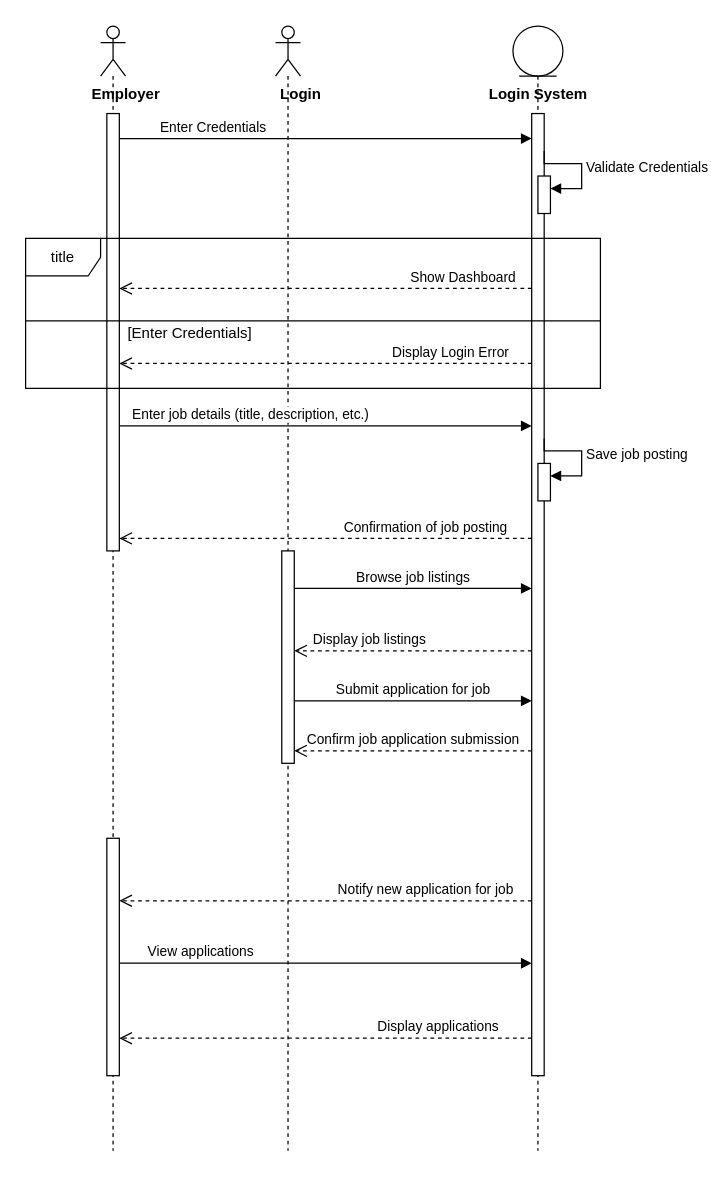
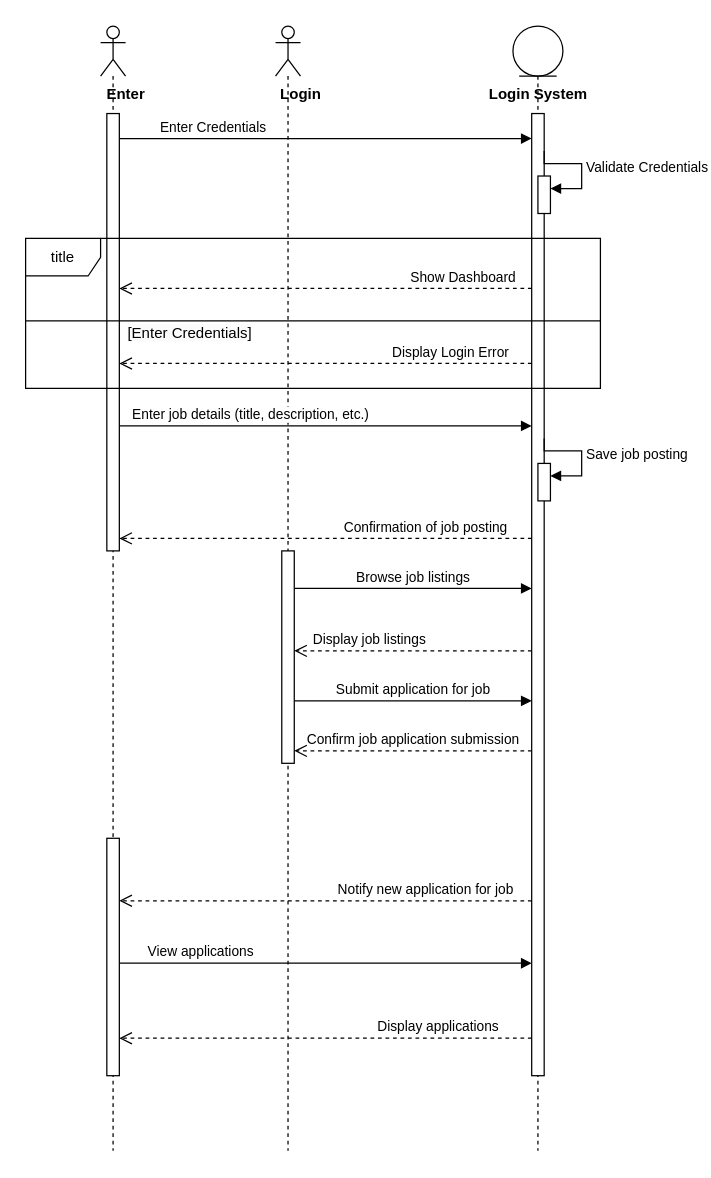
  <mxCell id="0" />
  <mxCell id="1" parent="0" />
  <mxCell id="2" value="" style="shape=umlLifeline;perimeter=lifelinePerimeter;whiteSpace=wrap;html=1;container=1;dropTarget=0;collapsible=0;recursiveResize=0;outlineConnect=0;portConstraint=eastwest;newEdgeStyle={&quot;curved&quot;:0,&quot;rounded&quot;:0};participant=umlActor;size=40;" vertex="1" parent="1"><mxGeometry x="220" y="20" width="20" height="900" as="geometry" /></mxCell>
  <mxCell id="3" value="" style="html=1;points=[[0,0,0,0,5],[0,1,0,0,-5],[1,0,0,0,5],[1,1,0,0,-5]];perimeter=orthogonalPerimeter;outlineConnect=0;targetShapes=umlLifeline;portConstraint=eastwest;newEdgeStyle={&quot;curved&quot;:0,&quot;rounded&quot;:0};" vertex="1" parent="2"><mxGeometry x="5" y="420" width="10" height="170" as="geometry" /></mxCell>
  <mxCell id="4" value="" style="shape=umlLifeline;perimeter=lifelinePerimeter;whiteSpace=wrap;html=1;container=1;dropTarget=0;collapsible=0;recursiveResize=0;outlineConnect=0;portConstraint=eastwest;newEdgeStyle={&quot;curved&quot;:0,&quot;rounded&quot;:0};participant=umlActor;size=40;" vertex="1" parent="1"><mxGeometry x="80" y="20" width="20" height="900" as="geometry" /></mxCell>
  <mxCell id="5" value="" style="html=1;points=[[0,0,0,0,5],[0,1,0,0,-5],[1,0,0,0,5],[1,1,0,0,-5]];perimeter=orthogonalPerimeter;outlineConnect=0;targetShapes=umlLifeline;portConstraint=eastwest;newEdgeStyle={&quot;curved&quot;:0,&quot;rounded&quot;:0};" vertex="1" parent="4"><mxGeometry x="5" y="70" width="10" height="350" as="geometry" /></mxCell>
  <mxCell id="6" value="" style="html=1;points=[[0,0,0,0,5],[0,1,0,0,-5],[1,0,0,0,5],[1,1,0,0,-5]];perimeter=orthogonalPerimeter;outlineConnect=0;targetShapes=umlLifeline;portConstraint=eastwest;newEdgeStyle={&quot;curved&quot;:0,&quot;rounded&quot;:0};" vertex="1" parent="4"><mxGeometry x="5" y="650" width="10" height="190" as="geometry" /></mxCell>
  <mxCell id="7" value="" style="shape=umlLifeline;perimeter=lifelinePerimeter;whiteSpace=wrap;html=1;container=1;dropTarget=0;collapsible=0;recursiveResize=0;outlineConnect=0;portConstraint=eastwest;newEdgeStyle={&quot;curved&quot;:0,&quot;rounded&quot;:0};participant=umlEntity;size=40;" vertex="1" parent="1"><mxGeometry x="410" y="20" width="40" height="900" as="geometry" /></mxCell>
  <mxCell id="8" value="" style="html=1;points=[[0,0,0,0,5],[0,1,0,0,-5],[1,0,0,0,5],[1,1,0,0,-5]];perimeter=orthogonalPerimeter;outlineConnect=0;targetShapes=umlLifeline;portConstraint=eastwest;newEdgeStyle={&quot;curved&quot;:0,&quot;rounded&quot;:0};" vertex="1" parent="7"><mxGeometry x="15" y="70" width="10" height="770" as="geometry" /></mxCell>
  <mxCell id="9" value="" style="html=1;points=[[0,0,0,0,5],[0,1,0,0,-5],[1,0,0,0,5],[1,1,0,0,-5]];perimeter=orthogonalPerimeter;outlineConnect=0;targetShapes=umlLifeline;portConstraint=eastwest;newEdgeStyle={&quot;curved&quot;:0,&quot;rounded&quot;:0};" vertex="1" parent="7"><mxGeometry x="20" y="120" width="10" height="30" as="geometry" /></mxCell>
  <mxCell id="10" value="" style="html=1;points=[[0,0,0,0,5],[0,1,0,0,-5],[1,0,0,0,5],[1,1,0,0,-5]];perimeter=orthogonalPerimeter;outlineConnect=0;targetShapes=umlLifeline;portConstraint=eastwest;newEdgeStyle={&quot;curved&quot;:0,&quot;rounded&quot;:0};" vertex="1" parent="7"><mxGeometry x="20" y="350" width="10" height="30" as="geometry" /></mxCell>
  <mxCell id="11" value="title" style="shape=umlFrame;whiteSpace=wrap;html=1;pointerEvents=0;" vertex="1" parent="1"><mxGeometry x="20" y="190" width="460" height="120" as="geometry" /></mxCell>
  <mxCell id="12" value="" style="line;strokeWidth=1;fillColor=none;align=left;verticalAlign=middle;spacingTop=-1;spacingLeft=3;spacingRight=3;rotatable=0;labelPosition=right;points=[];portConstraint=eastwest;strokeColor=inherit;" vertex="1" parent="1"><mxGeometry x="20" y="252" width="460" height="8" as="geometry" /></mxCell>
  <mxCell id="13" value="Show Dashboard" style="html=1;verticalAlign=bottom;endArrow=open;dashed=1;endSize=8;curved=0;rounded=0;" edge="1" parent="1" source="8" target="5"><mxGeometry x="-0.667" relative="1" as="geometry"><mxPoint x="430" y="230" as="sourcePoint" /><mxPoint x="100" y="230" as="targetPoint" /><Array as="points"><mxPoint x="320" y="230" /><mxPoint x="210" y="230" /></Array><mxPoint as="offset" /></mxGeometry></mxCell>
  <mxCell id="14" value="&lt;span style=&quot;color: rgb(0, 0, 0); font-family: Helvetica; font-size: 12px; font-style: normal; font-variant-ligatures: normal; font-variant-caps: normal; font-weight: 400; letter-spacing: normal; orphans: 2; text-align: center; text-indent: 0px; text-transform: none; widows: 2; word-spacing: 0px; -webkit-text-stroke-width: 0px; white-space: nowrap; background-color: rgb(251, 251, 251); text-decoration-thickness: initial; text-decoration-style: initial; text-decoration-color: initial; display: inline !important; float: none;&quot;&gt;[Enter Credentials]&lt;/span&gt;" style="text;whiteSpace=wrap;html=1;" vertex="1" parent="1"><mxGeometry x="100" y="252" width="130" height="20" as="geometry" /></mxCell>
  <mxCell id="15" value="Display Login Error" style="html=1;verticalAlign=bottom;endArrow=open;dashed=1;endSize=8;curved=0;rounded=0;" edge="1" parent="1" source="8" target="5"><mxGeometry x="-0.609" relative="1" as="geometry"><mxPoint x="432.5" y="290" as="sourcePoint" /><mxPoint x="100" y="290" as="targetPoint" /><mxPoint as="offset" /><Array as="points"><mxPoint x="267.5" y="290" /><mxPoint x="227.5" y="290" /><mxPoint x="187.5" y="290" /></Array></mxGeometry></mxCell>
  <mxCell id="16" value="Confirmation of job posting" style="html=1;verticalAlign=bottom;endArrow=open;dashed=1;endSize=8;curved=0;rounded=0;" edge="1" parent="1" source="8" target="5"><mxGeometry x="-0.485" relative="1" as="geometry"><mxPoint x="350" y="430" as="sourcePoint" /><mxPoint x="120" y="460" as="targetPoint" /><mxPoint as="offset" /><Array as="points"><mxPoint x="290" y="430" /><mxPoint x="237.5" y="430" /></Array></mxGeometry></mxCell>
  <mxCell id="17" value="Display job listings" style="html=1;verticalAlign=bottom;endArrow=open;dashed=1;endSize=8;curved=0;rounded=0;" edge="1" parent="1" source="8" target="3"><mxGeometry x="0.37" relative="1" as="geometry"><mxPoint x="420" y="520" as="sourcePoint" /><mxPoint x="250" y="520" as="targetPoint" /><mxPoint as="offset" /><Array as="points"><mxPoint x="392.5" y="520" /><mxPoint x="350" y="520" /><mxPoint x="320" y="520" /></Array></mxGeometry></mxCell>
  <mxCell id="18" value="Confirm job application submission" style="html=1;verticalAlign=bottom;endArrow=open;dashed=1;endSize=8;curved=0;rounded=0;" edge="1" parent="1" source="8" target="3"><mxGeometry relative="1" as="geometry"><mxPoint x="420" y="600" as="sourcePoint" /><mxPoint x="250" y="600" as="targetPoint" /><mxPoint as="offset" /><Array as="points"><mxPoint x="385" y="600" /></Array></mxGeometry></mxCell>
  <mxCell id="19" value="Notify new application for job" style="html=1;verticalAlign=bottom;endArrow=open;dashed=1;endSize=8;curved=0;rounded=0;" edge="1" parent="1" source="8" target="6"><mxGeometry x="-0.485" relative="1" as="geometry"><mxPoint x="230" y="710" as="sourcePoint" /><mxPoint x="150" y="710" as="targetPoint" /><Array as="points"><mxPoint x="260" y="720" /></Array><mxPoint as="offset" /></mxGeometry></mxCell>
  <mxCell id="20" value="Browse job listings" style="html=1;verticalAlign=bottom;endArrow=block;curved=0;rounded=0;" edge="1" parent="1" source="3" target="8"><mxGeometry width="80" relative="1" as="geometry"><mxPoint x="240" y="470" as="sourcePoint" /><mxPoint x="430" y="470" as="targetPoint" /><mxPoint as="offset" /><Array as="points"><mxPoint x="330" y="470" /></Array></mxGeometry></mxCell>
  <mxCell id="21" value="View applications" style="html=1;verticalAlign=bottom;endArrow=block;curved=0;rounded=0;" edge="1" parent="1" source="6" target="8"><mxGeometry x="-0.606" width="80" relative="1" as="geometry"><mxPoint x="160" y="810" as="sourcePoint" /><mxPoint x="240" y="810" as="targetPoint" /><Array as="points"><mxPoint x="260" y="770" /></Array><mxPoint as="offset" /></mxGeometry></mxCell>
  <mxCell id="22" value="Submit application for job" style="html=1;verticalAlign=bottom;endArrow=block;curved=0;rounded=0;" edge="1" parent="1" source="3" target="8"><mxGeometry width="80" relative="1" as="geometry"><mxPoint x="280" y="560" as="sourcePoint" /><mxPoint x="360" y="560" as="targetPoint" /><Array as="points"><mxPoint x="330" y="560" /></Array></mxGeometry></mxCell>
  <mxCell id="23" value="Enter Credentials" style="html=1;verticalAlign=bottom;endArrow=block;curved=0;rounded=0;" edge="1" parent="1" source="5" target="8"><mxGeometry x="-0.545" width="80" relative="1" as="geometry"><mxPoint x="125" y="110" as="sourcePoint" /><mxPoint x="205" y="110" as="targetPoint" /><Array as="points"><mxPoint x="250" y="110" /></Array><mxPoint as="offset" /></mxGeometry></mxCell>
  <mxCell id="24" value="Enter job details (title, description, etc.)" style="html=1;verticalAlign=bottom;endArrow=block;curved=0;rounded=0;" edge="1" parent="1" source="5" target="8"><mxGeometry x="-0.364" width="80" relative="1" as="geometry"><mxPoint x="200" y="330" as="sourcePoint" /><mxPoint x="280" y="330" as="targetPoint" /><Array as="points"><mxPoint x="260" y="340" /></Array><mxPoint as="offset" /></mxGeometry></mxCell>
  <mxCell id="25" value="Display applications" style="html=1;verticalAlign=bottom;endArrow=open;dashed=1;endSize=8;curved=0;rounded=0;" edge="1" parent="1" source="8" target="6"><mxGeometry x="-0.545" relative="1" as="geometry"><mxPoint x="330" y="920" as="sourcePoint" /><mxPoint x="250" y="920" as="targetPoint" /><Array as="points"><mxPoint x="280" y="830" /></Array><mxPoint as="offset" /></mxGeometry></mxCell>
  <mxCell id="26" value="Validate Credentials" style="html=1;align=left;spacingLeft=2;endArrow=block;rounded=0;edgeStyle=orthogonalEdgeStyle;curved=0;rounded=0;" edge="1" parent="1"><mxGeometry relative="1" as="geometry"><mxPoint x="435" y="120" as="sourcePoint" /><Array as="points"><mxPoint x="435" y="130" /><mxPoint x="465" y="130" /><mxPoint x="465" y="150" /></Array><mxPoint x="440" y="150" as="targetPoint" /></mxGeometry></mxCell>
- <mxCell id="27" value="&lt;b&gt;Employer&lt;/b&gt;" style="text;html=1;align=center;verticalAlign=middle;resizable=0;points=[];autosize=1;strokeColor=none;fillColor=none;" vertex="1" parent="1"><mxGeometry x="60" y="60" width="80" height="30" as="geometry" /></mxCell>
+ <mxCell id="27" value="&lt;b&gt;Enter&lt;/b&gt;" style="text;html=1;align=center;verticalAlign=middle;resizable=0;points=[];autosize=1;strokeColor=none;fillColor=none;" vertex="1" parent="1"><mxGeometry x="60" y="60" width="80" height="30" as="geometry" /></mxCell>
  <mxCell id="28" value="&lt;b&gt;Login&lt;/b&gt;" style="text;html=1;align=center;verticalAlign=middle;resizable=0;points=[];autosize=1;strokeColor=none;fillColor=none;" vertex="1" parent="1"><mxGeometry x="200" y="60" width="80" height="30" as="geometry" /></mxCell>
  <mxCell id="29" value="&lt;b&gt;Login System&lt;/b&gt;" style="text;html=1;align=center;verticalAlign=middle;resizable=0;points=[];autosize=1;strokeColor=none;fillColor=none;" vertex="1" parent="1"><mxGeometry x="370" y="60" width="120" height="30" as="geometry" /></mxCell>
  <mxCell id="30" value="Save job posting" style="html=1;align=left;spacingLeft=2;endArrow=block;rounded=0;edgeStyle=orthogonalEdgeStyle;curved=0;rounded=0;" edge="1" parent="1"><mxGeometry x="0.012" relative="1" as="geometry"><mxPoint x="435" y="350" as="sourcePoint" /><Array as="points"><mxPoint x="435" y="360" /><mxPoint x="465" y="360" /><mxPoint x="465" y="380" /></Array><mxPoint as="offset" /><mxPoint x="440" y="380" as="targetPoint" /></mxGeometry></mxCell>
